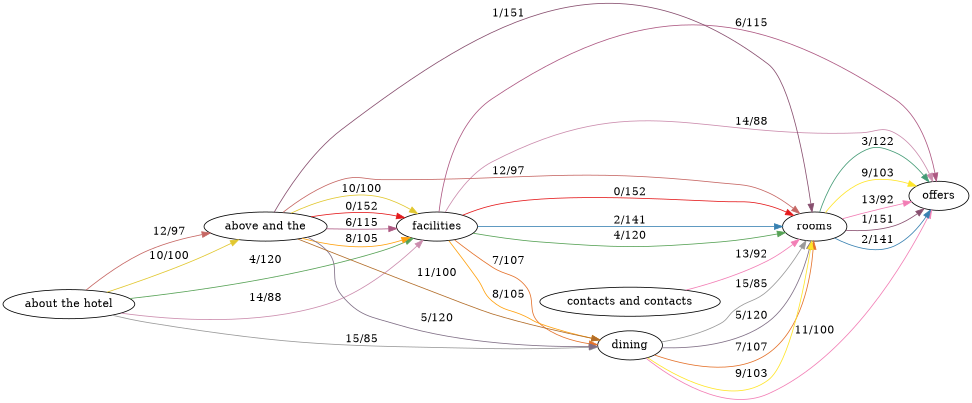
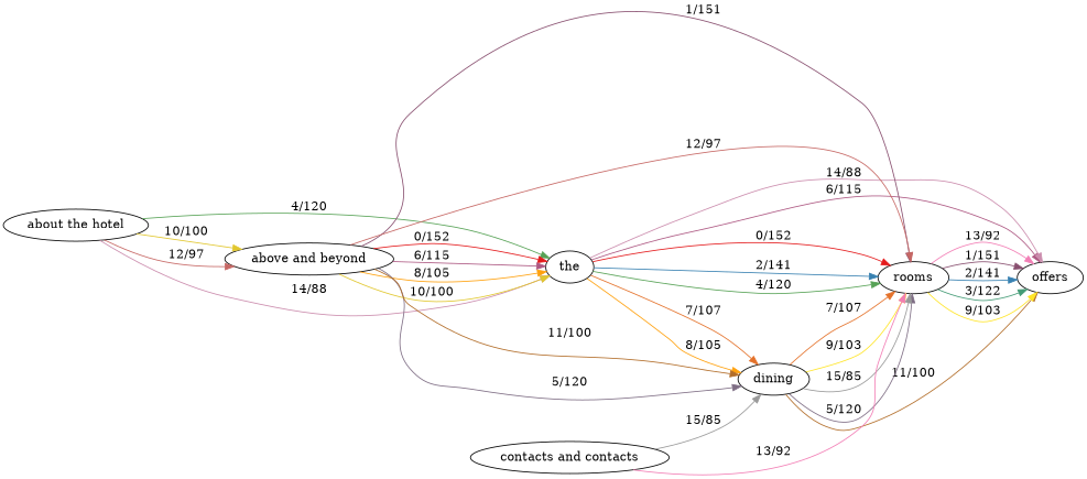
  digraph {
    rankdir=LR
    edge [color="#e4722b" weight=120]
-   facilities
+   facilities [label=the]
    dining
    offers
    rooms
    "about the hotel"
-   "above and beyond" [label="above and the"]
+   "above and beyond"
    n7 [label="contacts and contacts"]
    facilities -> dining [label="7/107" weight=107]
    facilities -> dining [color="#ffa10e" label="8/105" weight=105]
    facilities -> offers [color="#ad5882" label="6/115" weight=115]
    facilities -> offers [color="#cb8cad" label="14/88" weight=88]
    facilities -> rooms [color="#e41a1c" label="0/152" weight=152]
    facilities -> rooms [color="#3881b1" label="2/141" weight=141]
    facilities -> rooms [color="#57a256" label="4/120"]
-   dining -> offers [color="#f27eb5" label="11/100" weight=100]
+   dining -> offers [color="#b26d29" label="11/100" weight=100]
    dining -> rooms [color="#7f6e85" label="5/120"]
    dining -> rooms [label="7/107" weight=107]
    dining -> rooms [color="#ffe529" label="9/103" weight=103]
    dining -> rooms [color="#999999" label="15/85" weight=85]
    rooms -> offers [color="#884f6f" label="1/151" weight=151]
    rooms -> offers [color="#3881b1" label="2/141" weight=141]
    rooms -> offers [color="#449b76" label="3/122" weight=122]
    rooms -> offers [color="#ffe529" label="9/103" weight=103]
    rooms -> offers [color="#f27eb5" label="13/92" weight=92]
    "about the hotel" -> facilities [color="#57a256" label="4/120"]
    "about the hotel" -> facilities [color="#cb8cad" label="14/88" weight=88]
-   "about the hotel" -> dining [color="#999999" label="15/85" weight=85]
+   n7 -> dining [color="#999999" label="15/85" weight=85]
    "about the hotel" -> "above and beyond" [color="#e1c72f" label="10/100" weight=100]
    "about the hotel" -> "above and beyond" [color="#c66764" label="12/97" weight=97]
    "above and beyond" -> facilities [color="#e41a1c" label="0/152" weight=152]
    "above and beyond" -> facilities [color="#ad5882" label="6/115" weight=115]
    "above and beyond" -> facilities [color="#ffa10e" label="8/105" weight=105]
    "above and beyond" -> facilities [color="#e1c72f" label="10/100" weight=100]
    "above and beyond" -> dining [color="#7f6e85" label="5/120"]
    "above and beyond" -> dining [color="#b26d29" label="11/100" weight=100]
    "above and beyond" -> rooms [color="#884f6f" label="1/151" weight=151]
    "above and beyond" -> rooms [color="#c66764" label="12/97" weight=97]
    n7 -> rooms [color="#f27eb5" label="13/92" weight=92]
  }
